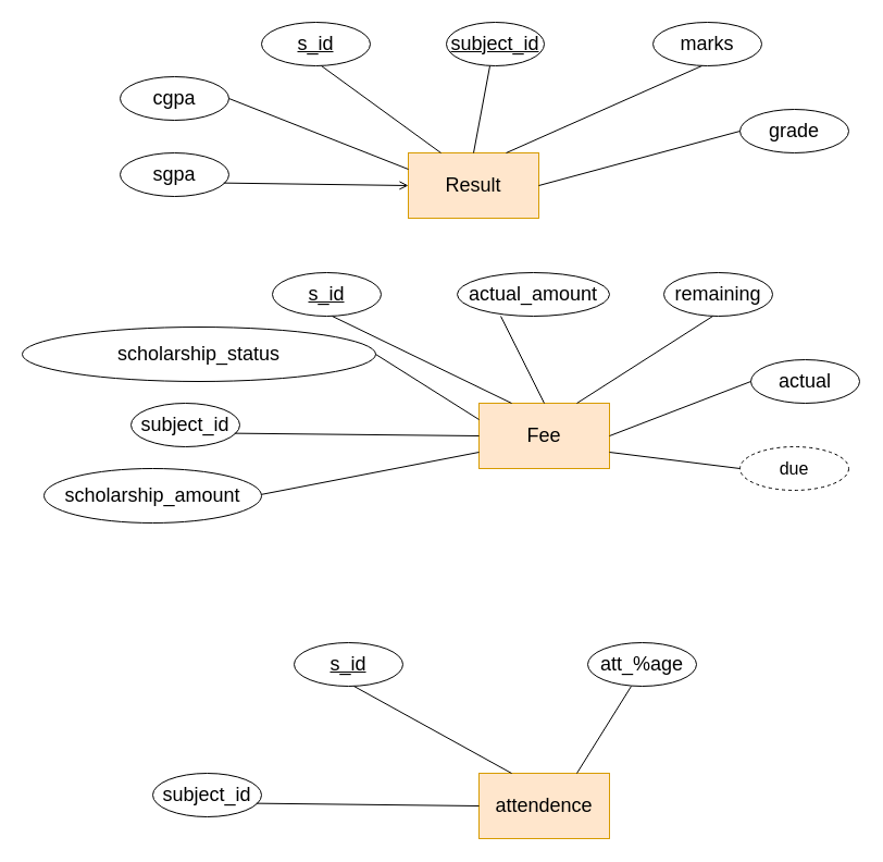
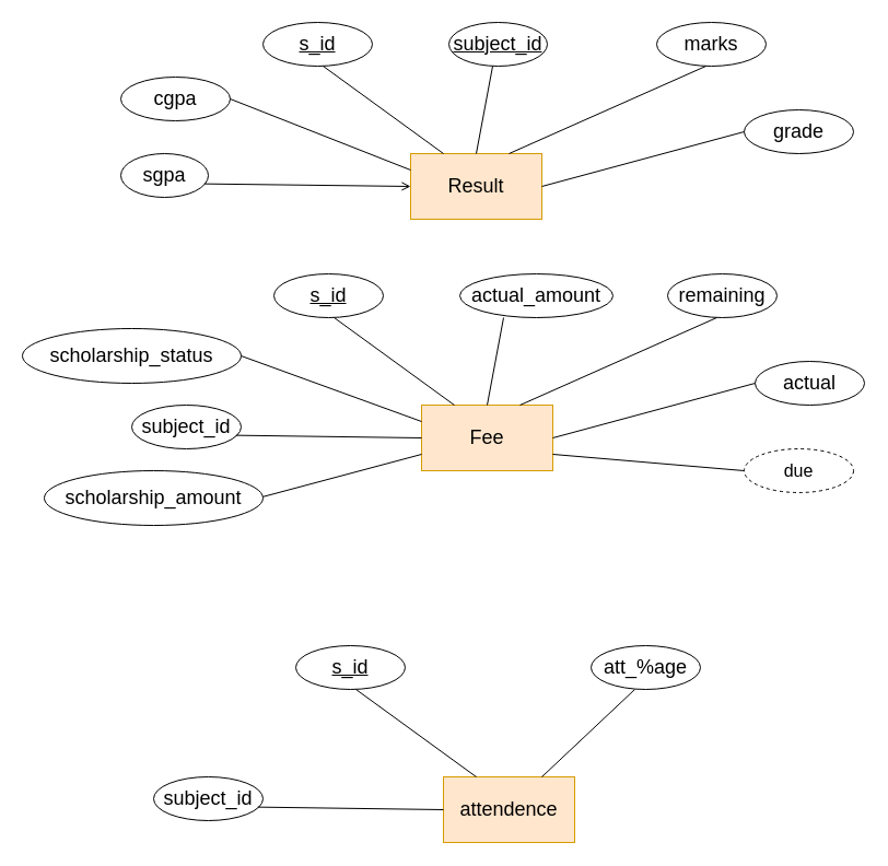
  <mxCell id="0" />
  <mxCell id="1" parent="0" />
  <mxCell id="2" value="&lt;span style=&quot;font-size: 18px;&quot;&gt;Result&lt;/span&gt;" style="rounded=0;whiteSpace=wrap;html=1;fillColor=#ffe6cc;strokeColor=#d79b00;" vertex="1" parent="1"><mxGeometry x="375" y="140" width="120" height="60" as="geometry" /></mxCell>
  <mxCell id="3" value="&lt;u&gt;subject_id&lt;/u&gt;" style="ellipse;whiteSpace=wrap;html=1;align=center;fontSize=18;" vertex="1" parent="1"><mxGeometry x="410" y="20" width="90" height="40" as="geometry" /></mxCell>
  <mxCell id="4" value="marks" style="ellipse;whiteSpace=wrap;html=1;align=center;fontSize=18;" vertex="1" parent="1"><mxGeometry x="600" y="20" width="100" height="40" as="geometry" /></mxCell>
  <mxCell id="5" value="s_id" style="ellipse;whiteSpace=wrap;html=1;align=center;fontStyle=4;fontSize=18;" vertex="1" parent="1"><mxGeometry x="240" y="20" width="100" height="40" as="geometry" /></mxCell>
  <mxCell id="6" value="" style="endArrow=none;html=1;rounded=0;fontSize=18;entryX=0.25;entryY=0;entryDx=0;entryDy=0;exitX=0.5;exitY=1;exitDx=0;exitDy=0;" edge="1" parent="1" target="2"><mxGeometry relative="1" as="geometry"><mxPoint x="295" y="60" as="sourcePoint" /><mxPoint x="295.32" y="110" as="targetPoint" /></mxGeometry></mxCell>
  <mxCell id="7" value="" style="endArrow=none;html=1;rounded=0;fontSize=18;entryX=0.5;entryY=0;entryDx=0;entryDy=0;exitX=0.5;exitY=1;exitDx=0;exitDy=0;" edge="1" parent="1" target="2"><mxGeometry relative="1" as="geometry"><mxPoint x="450" y="60" as="sourcePoint" /><mxPoint x="560" y="140" as="targetPoint" /></mxGeometry></mxCell>
  <mxCell id="8" value="" style="endArrow=none;html=1;rounded=0;fontSize=18;entryX=0.75;entryY=0;entryDx=0;entryDy=0;exitX=0.5;exitY=1;exitDx=0;exitDy=0;" edge="1" parent="1" target="2"><mxGeometry relative="1" as="geometry"><mxPoint x="645" y="60" as="sourcePoint" /><mxPoint x="630" y="140" as="targetPoint" /></mxGeometry></mxCell>
  <mxCell id="9" value="grade" style="ellipse;whiteSpace=wrap;html=1;align=center;fontSize=18;" vertex="1" parent="1"><mxGeometry x="680" y="100" width="100" height="40" as="geometry" /></mxCell>
  <mxCell id="10" value="" style="endArrow=none;html=1;rounded=0;fontSize=18;entryX=1;entryY=0.5;entryDx=0;entryDy=0;exitX=0.5;exitY=1;exitDx=0;exitDy=0;" edge="1" parent="1" target="2"><mxGeometry relative="1" as="geometry"><mxPoint x="680" y="120" as="sourcePoint" /><mxPoint x="500" as="targetPoint" y="200" /></mxGeometry></mxCell>
  <mxCell id="11" value="cgpa" style="ellipse;whiteSpace=wrap;html=1;align=center;fontSize=18;" vertex="1" parent="1"><mxGeometry x="110" y="70" width="100" height="40" as="geometry" /></mxCell>
- <mxCell id="12" value="sgpa" style="ellipse;whiteSpace=wrap;html=1;align=center;fontSize=18;" vertex="1" parent="1"><mxGeometry x="110" y="140" width="100" height="40" as="geometry" /></mxCell>
+ <mxCell id="12" value="sgpa" style="ellipse;whiteSpace=wrap;html=1;align=center;fontSize=18;" vertex="1" parent="1"><mxGeometry x="110" y="140" width="80" height="40" as="geometry" /></mxCell>
  <mxCell id="13" value="" style="endArrow=none;html=1;rounded=0;fontSize=18;entryX=0;entryY=0.25;entryDx=0;entryDy=0;exitX=0.5;exitY=1;exitDx=0;exitDy=0;" edge="1" parent="1" target="2"><mxGeometry relative="1" as="geometry"><mxPoint x="210" y="90" as="sourcePoint" /><mxPoint x="320" y="170" as="targetPoint" /></mxGeometry></mxCell>
  <mxCell id="14" value="" style="endArrow=open;html=1;rounded=0;fontSize=18;entryX=0;entryY=0.5;entryDx=0;entryDy=0;exitX=0.952;exitY=0.691;exitDx=0;exitDy=0;exitPerimeter=0;" edge="1" parent="1" source="12" target="2"><mxGeometry relative="1" as="geometry"><mxPoint x="207.5" y="160" as="sourcePoint" /><mxPoint x="372.5" y="225" as="targetPoint" /></mxGeometry></mxCell>
- <mxCell id="15" value="&lt;span style=&quot;font-size: 18px;&quot;&gt;Fee&lt;/span&gt;" style="rounded=0;whiteSpace=wrap;html=1;fillColor=#ffe6cc;strokeColor=#d79b00;" vertex="1" parent="1"><mxGeometry x="440" y="370" width="120" height="60" as="geometry" /></mxCell>
+ <mxCell id="15" value="&lt;span style=&quot;font-size: 18px;&quot;&gt;Fee&lt;/span&gt;" style="rounded=0;whiteSpace=wrap;html=1;fillColor=#ffe6cc;strokeColor=#d79b00;" vertex="1" parent="1"><mxGeometry x="385" y="370" width="120" height="60" as="geometry" /></mxCell>
  <mxCell id="16" value="actual_amount" style="ellipse;whiteSpace=wrap;html=1;align=center;fontSize=18;" vertex="1" parent="1"><mxGeometry x="420" y="250" width="140" height="40" as="geometry" /></mxCell>
  <mxCell id="17" value="remaining" style="ellipse;whiteSpace=wrap;html=1;align=center;fontSize=18;" vertex="1" parent="1"><mxGeometry x="610" y="250" width="100" height="40" as="geometry" /></mxCell>
  <mxCell id="18" value="s_id" style="ellipse;whiteSpace=wrap;html=1;align=center;fontStyle=4;fontSize=18;" vertex="1" parent="1"><mxGeometry x="250" y="250" width="100" height="40" as="geometry" /></mxCell>
  <mxCell id="19" value="" style="endArrow=none;html=1;rounded=0;fontSize=18;entryX=0.25;entryY=0;entryDx=0;entryDy=0;exitX=0.5;exitY=1;exitDx=0;exitDy=0;" edge="1" parent="1" target="15"><mxGeometry relative="1" as="geometry"><mxPoint x="305" y="290" as="sourcePoint" /><mxPoint x="305.32" y="340" as="targetPoint" /></mxGeometry></mxCell>
  <mxCell id="20" value="" style="endArrow=none;html=1;rounded=0;fontSize=18;entryX=0.5;entryY=0;entryDx=0;entryDy=0;exitX=0.5;exitY=1;exitDx=0;exitDy=0;" edge="1" parent="1" target="15"><mxGeometry relative="1" as="geometry"><mxPoint x="460" y="290" as="sourcePoint" /><mxPoint x="570" y="370" as="targetPoint" /></mxGeometry></mxCell>
  <mxCell id="21" value="" style="endArrow=none;html=1;rounded=0;fontSize=18;entryX=0.75;entryY=0;entryDx=0;entryDy=0;exitX=0.5;exitY=1;exitDx=0;exitDy=0;" edge="1" parent="1" target="15"><mxGeometry relative="1" as="geometry"><mxPoint x="655" y="290" as="sourcePoint" /><mxPoint x="640" y="370" as="targetPoint" /></mxGeometry></mxCell>
  <mxCell id="22" value="actual" style="ellipse;whiteSpace=wrap;html=1;align=center;fontSize=18;" vertex="1" parent="1"><mxGeometry x="690" y="330" width="100" height="40" as="geometry" /></mxCell>
  <mxCell id="23" value="" style="endArrow=none;html=1;rounded=0;fontSize=18;entryX=1;entryY=0.5;entryDx=0;entryDy=0;exitX=0.5;exitY=1;exitDx=0;exitDy=0;" edge="1" parent="1" target="15"><mxGeometry relative="1" as="geometry"><mxPoint x="690" y="350" as="sourcePoint" /><mxPoint x="510" y="430" as="targetPoint" /></mxGeometry></mxCell>
- <mxCell id="24" value="scholarship_status" style="ellipse;whiteSpace=wrap;html=1;align=center;fontSize=18;" vertex="1" parent="1"><mxGeometry x="20" y="300" width="325" height="50" as="geometry" /></mxCell>
+ <mxCell id="24" value="scholarship_status" style="ellipse;whiteSpace=wrap;html=1;align=center;fontSize=18;" vertex="1" parent="1"><mxGeometry x="20" y="300" width="200" height="50" as="geometry" /></mxCell>
  <mxCell id="25" value="subject_id" style="ellipse;whiteSpace=wrap;html=1;align=center;fontSize=18;" vertex="1" parent="1"><mxGeometry x="120" y="370" width="100" height="40" as="geometry" /></mxCell>
  <mxCell id="26" value="" style="endArrow=none;html=1;rounded=0;fontSize=18;entryX=0;entryY=0.25;entryDx=0;entryDy=0;exitX=1;exitY=0.5;exitDx=0;exitDy=0;" edge="1" parent="1" target="15" source="24"><mxGeometry relative="1" as="geometry"><mxPoint x="220" y="320" as="sourcePoint" /><mxPoint x="330" y="400" as="targetPoint" /></mxGeometry></mxCell>
  <mxCell id="27" value="" style="endArrow=none;html=1;rounded=0;fontSize=18;entryX=0;entryY=0.5;entryDx=0;entryDy=0;exitX=0.952;exitY=0.691;exitDx=0;exitDy=0;exitPerimeter=0;" edge="1" parent="1" source="25" target="15"><mxGeometry relative="1" as="geometry"><mxPoint x="217.5" y="390" as="sourcePoint" /><mxPoint x="382.5" y="455" as="targetPoint" /></mxGeometry></mxCell>
  <mxCell id="28" value="&lt;font size=&quot;3&quot;&gt;due&lt;/font&gt;" style="ellipse;whiteSpace=wrap;html=1;align=center;dashed=1;" vertex="1" parent="1"><mxGeometry x="680" y="410" width="100" height="40" as="geometry" /></mxCell>
  <mxCell id="29" value="" style="endArrow=none;html=1;rounded=0;fontSize=18;entryX=1;entryY=0.75;entryDx=0;entryDy=0;exitX=0.5;exitY=1;exitDx=0;exitDy=0;" edge="1" parent="1" target="15"><mxGeometry relative="1" as="geometry"><mxPoint x="680" y="430" as="sourcePoint" /><mxPoint x="495" y="480" as="targetPoint" /></mxGeometry></mxCell>
  <mxCell id="30" value="scholarship_amount" style="ellipse;whiteSpace=wrap;html=1;align=center;fontSize=18;" vertex="1" parent="1"><mxGeometry x="40" y="430" width="200" height="50" as="geometry" /></mxCell>
  <mxCell id="31" value="" style="endArrow=none;html=1;rounded=0;fontSize=18;entryX=0;entryY=0.75;entryDx=0;entryDy=0;exitX=0.952;exitY=0.691;exitDx=0;exitDy=0;exitPerimeter=0;" edge="1" parent="1" target="15"><mxGeometry relative="1" as="geometry"><mxPoint x="240" y="453.82" as="sourcePoint" /><mxPoint x="409.8" y="456.18" as="targetPoint" /></mxGeometry></mxCell>
- <mxCell id="32" value="&lt;span style=&quot;font-size: 18px;&quot;&gt;attendence&lt;/span&gt;" style="rounded=0;whiteSpace=wrap;html=1;fillColor=#ffe6cc;strokeColor=#d79b00;" vertex="1" parent="1"><mxGeometry x="440" y="710" width="120" height="60" as="geometry" /></mxCell>
+ <mxCell id="32" value="&lt;span style=&quot;font-size: 18px;&quot;&gt;attendence&lt;/span&gt;" style="rounded=0;whiteSpace=wrap;html=1;fillColor=#ffe6cc;strokeColor=#d79b00;" vertex="1" parent="1"><mxGeometry x="405" y="710" width="120" height="60" as="geometry" /></mxCell>
  <mxCell id="33" value="s_id" style="ellipse;whiteSpace=wrap;html=1;align=center;fontStyle=4;fontSize=18;" vertex="1" parent="1"><mxGeometry x="270" y="590" width="100" height="40" as="geometry" /></mxCell>
  <mxCell id="34" value="" style="endArrow=none;html=1;rounded=0;fontSize=18;entryX=0.25;entryY=0;entryDx=0;entryDy=0;exitX=0.5;exitY=1;exitDx=0;exitDy=0;" edge="1" parent="1" target="32"><mxGeometry relative="1" as="geometry"><mxPoint x="325" y="630" as="sourcePoint" /><mxPoint x="325.32" y="680" as="targetPoint" /></mxGeometry></mxCell>
  <mxCell id="35" value="subject_id" style="ellipse;whiteSpace=wrap;html=1;align=center;fontSize=18;" vertex="1" parent="1"><mxGeometry x="140" y="710" width="100" height="40" as="geometry" /></mxCell>
  <mxCell id="36" value="" style="endArrow=none;html=1;rounded=0;fontSize=18;entryX=0;entryY=0.5;entryDx=0;entryDy=0;exitX=0.952;exitY=0.691;exitDx=0;exitDy=0;exitPerimeter=0;" edge="1" parent="1" source="35" target="32"><mxGeometry relative="1" as="geometry"><mxPoint x="237.5" y="730" as="sourcePoint" /><mxPoint x="402.5" y="795" as="targetPoint" /></mxGeometry></mxCell>
  <mxCell id="37" value="att_%age" style="ellipse;whiteSpace=wrap;html=1;align=center;fontSize=18;" vertex="1" parent="1"><mxGeometry x="540" y="590" width="100" height="40" as="geometry" /></mxCell>
  <mxCell id="38" value="" style="endArrow=none;html=1;rounded=0;fontSize=18;entryX=0.75;entryY=0;entryDx=0;entryDy=0;exitX=0.5;exitY=1;exitDx=0;exitDy=0;" edge="1" parent="1" target="32"><mxGeometry relative="1" as="geometry"><mxPoint x="580" y="630" as="sourcePoint" /><mxPoint x="690" y="710" as="targetPoint" /></mxGeometry></mxCell>
